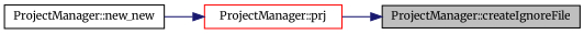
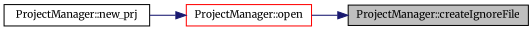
  digraph {
    fontname=Merriweather
    rankdir=RL
    node [color=black fillcolor=white fontname=Merriweather fontsize=10 shape=record style=filled]
    edge [color=midnightblue dir=back fontname=Merriweather fontsize=10 labelfontname=Helvetica labelfontsize=10 style=solid]
    n1 [fillcolor=grey75 fontcolor=black height=0.2 label="ProjectManager::createIgnoreFile" width=0.4]
-   n2 [color=red height=0.2 label="ProjectManager::prj" width=0.4]
-   n3 [height=0.2 label="ProjectManager::new_new" width=0.4]
+   n2 [color=red height=0.2 label="ProjectManager::open" width=0.4]
+   n3 [height=0.2 label="ProjectManager::new_prj" width=0.4]
    n1 -> n2
    n2 -> n3
  }
